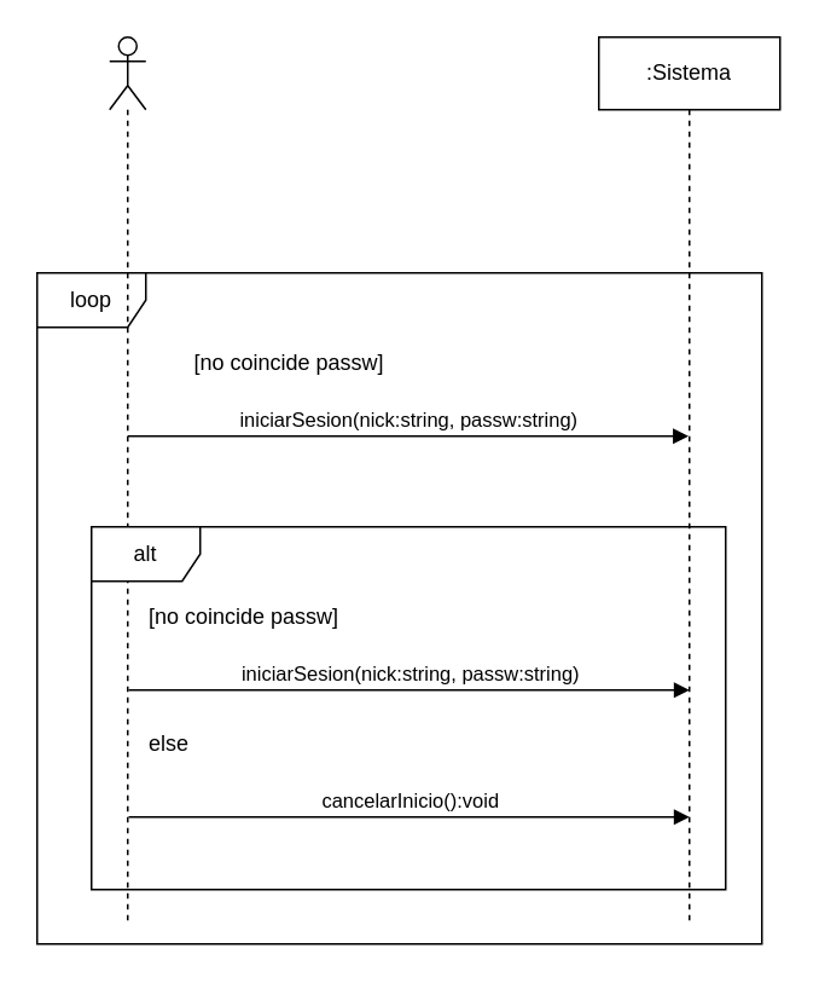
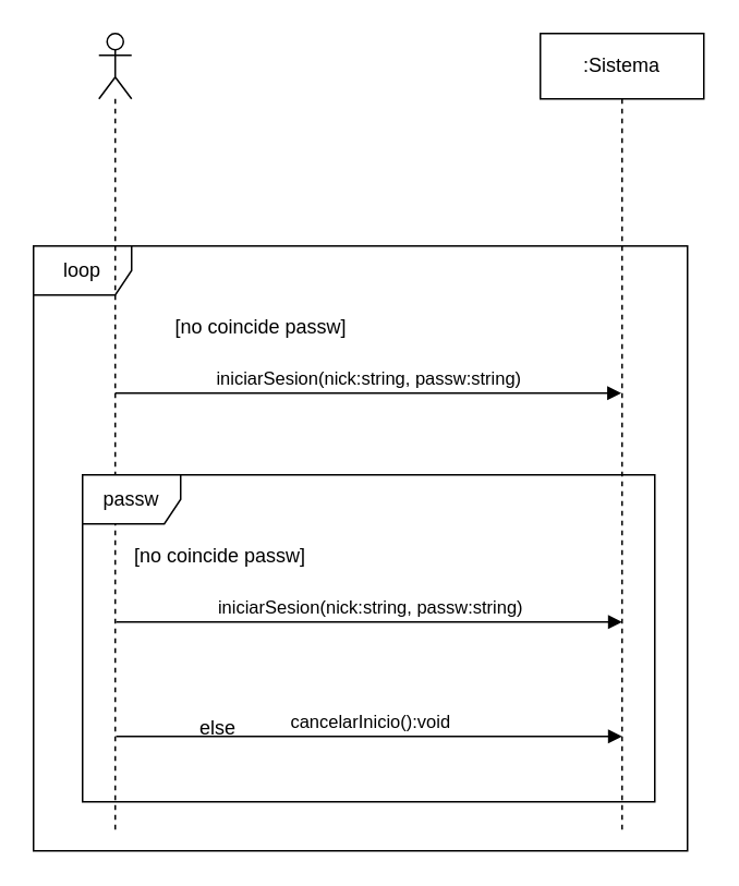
  <mxCell id="0" />
  <mxCell id="1" parent="0" />
  <mxCell id="2" value="loop" style="shape=umlFrame;whiteSpace=wrap;html=1;" vertex="1" parent="1"><mxGeometry x="20" y="150" width="400" height="370" as="geometry" /></mxCell>
  <mxCell id="3" value="[no coincide passw]" style="text;html=1;resizable=0;points=[];autosize=1;align=left;verticalAlign=top;spacingTop=-4;" vertex="1" parent="1"><mxGeometry x="105" y="190" width="140" height="20" as="geometry" /></mxCell>
  <mxCell id="4" value="" style="shape=umlLifeline;participant=umlActor;perimeter=lifelinePerimeter;whiteSpace=wrap;html=1;container=1;collapsible=0;recursiveResize=0;verticalAlign=top;spacingTop=36;labelBackgroundColor=#ffffff;outlineConnect=0;" vertex="1" parent="1"><mxGeometry x="60" y="20" width="20" height="490" as="geometry" /></mxCell>
  <mxCell id="5" value=":Sistema" style="shape=umlLifeline;perimeter=lifelinePerimeter;whiteSpace=wrap;html=1;container=1;collapsible=0;recursiveResize=0;outlineConnect=0;" vertex="1" parent="1"><mxGeometry x="330" y="20" width="100" height="490" as="geometry" /></mxCell>
  <mxCell id="6" value="iniciarSesion(nick:string, passw:string)" style="html=1;verticalAlign=bottom;endArrow=block;" edge="1" parent="1" target="5"><mxGeometry width="80" relative="1" as="geometry"><mxPoint x="70" y="240" as="sourcePoint" /><mxPoint x="150" y="240" as="targetPoint" /></mxGeometry></mxCell>
- <mxCell id="7" value="alt" style="shape=umlFrame;whiteSpace=wrap;html=1;" vertex="1" parent="1"><mxGeometry x="50" y="290" width="350" height="200" as="geometry" /></mxCell>
+ <mxCell id="7" value="passw" style="shape=umlFrame;whiteSpace=wrap;html=1;" vertex="1" parent="1"><mxGeometry x="50" y="290" width="350" height="200" as="geometry" /></mxCell>
  <mxCell id="8" value="[no coincide passw]" style="text;html=1;resizable=0;points=[];autosize=1;align=left;verticalAlign=top;spacingTop=-4;" vertex="1" parent="1"><mxGeometry x="80" y="330" width="140" height="20" as="geometry" /></mxCell>
  <mxCell id="9" value="iniciarSesion(nick:string, passw:string)" style="html=1;verticalAlign=bottom;endArrow=block;" edge="1" parent="1"><mxGeometry width="80" relative="1" as="geometry"><mxPoint x="70.5" y="380" as="sourcePoint" /><mxPoint x="380" y="380" as="targetPoint" /></mxGeometry></mxCell>
- <mxCell id="10" value="else" style="text;html=1;resizable=0;points=[];autosize=1;align=left;verticalAlign=top;spacingTop=-4;" vertex="1" parent="1"><mxGeometry x="80" y="400" width="40" height="20" as="geometry" /></mxCell>
+ <mxCell id="10" value="else" style="text;html=1;resizable=0;points=[];autosize=1;align=left;verticalAlign=top;spacingTop=-4;" vertex="1" parent="1"><mxGeometry x="120" y="435" width="40" height="20" as="geometry" /></mxCell>
  <mxCell id="11" value="cancelarInicio():void" style="html=1;verticalAlign=bottom;endArrow=block;" edge="1" parent="1"><mxGeometry width="80" relative="1" as="geometry"><mxPoint x="70.5" y="450" as="sourcePoint" /><mxPoint x="380" y="450" as="targetPoint" /></mxGeometry></mxCell>
